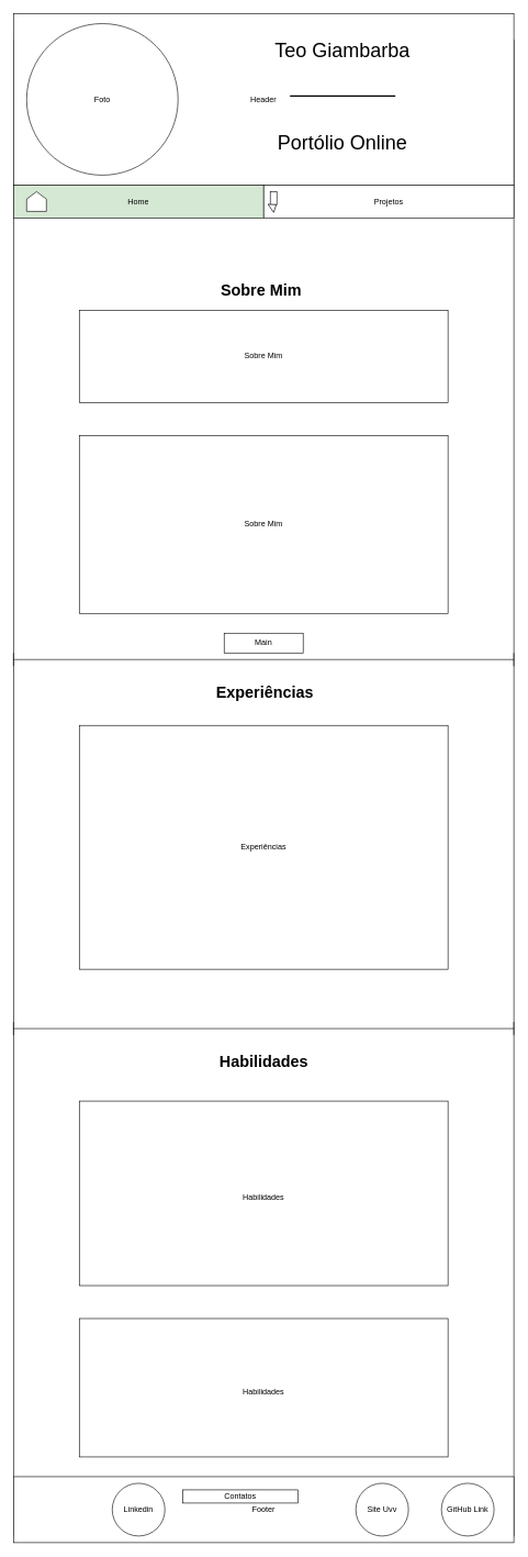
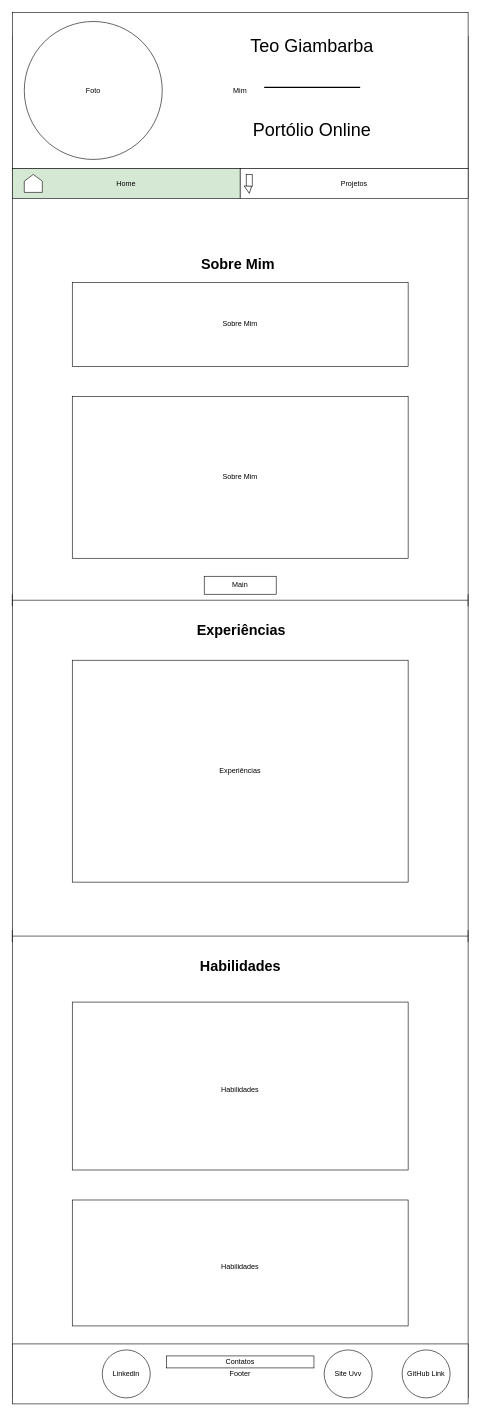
  <mxCell id="0" />
  <mxCell id="1" parent="0" />
  <mxCell id="2" value="Main" style="rounded=0;whiteSpace=wrap;html=1;" parent="1" vertex="1"><mxGeometry x="20" y="60" width="760" height="2270" as="geometry" /></mxCell>
- <mxCell id="3" value="Header" style="rounded=0;whiteSpace=wrap;html=1;" parent="1" vertex="1"><mxGeometry x="20" width="760" height="260" as="geometry" y="20" /></mxCell>
+ <mxCell id="3" value="Mim" style="rounded=0;whiteSpace=wrap;html=1;" parent="1" vertex="1"><mxGeometry x="20" width="760" height="260" as="geometry" y="20" /></mxCell>
  <mxCell id="4" value="Home" style="rounded=0;whiteSpace=wrap;html=1;fillColor=#d5e8d4;" parent="1" vertex="1"><mxGeometry x="20" y="280" width="380" height="50" as="geometry" /></mxCell>
  <mxCell id="5" value="Projetos" style="rounded=0;whiteSpace=wrap;html=1;" parent="1" vertex="1"><mxGeometry x="400" y="280" width="380" height="50" as="geometry" /></mxCell>
  <mxCell id="6" value="Footer" style="rounded=0;whiteSpace=wrap;html=1;" parent="1" vertex="1"><mxGeometry x="20" y="2240" width="760" height="100" as="geometry" /></mxCell>
  <mxCell id="7" value="Foto" style="ellipse;whiteSpace=wrap;html=1;aspect=fixed;" parent="1" vertex="1"><mxGeometry x="40" y="35" width="230" height="230" as="geometry" /></mxCell>
  <mxCell id="8" value="Linkedin" style="ellipse;whiteSpace=wrap;html=1;aspect=fixed;" parent="1" vertex="1"><mxGeometry x="170" y="2250" width="80" height="80" as="geometry" /></mxCell>
  <mxCell id="9" value="GitHub Link" style="ellipse;whiteSpace=wrap;html=1;aspect=fixed;" parent="1" vertex="1"><mxGeometry x="670" y="2250" width="80" height="80" as="geometry" /></mxCell>
  <mxCell id="10" value="Site Uvv" style="ellipse;whiteSpace=wrap;html=1;aspect=fixed;" parent="1" vertex="1"><mxGeometry x="540" y="2250" width="80" height="80" as="geometry" /></mxCell>
- <mxCell id="11" value="Contatos" style="rounded=0;whiteSpace=wrap;html=1;" parent="1" vertex="1"><mxGeometry x="277" y="2260" width="175" height="20" as="geometry" /></mxCell>
+ <mxCell id="11" value="Contatos" style="rounded=0;whiteSpace=wrap;html=1;" parent="1" vertex="1"><mxGeometry x="277" y="2260" width="246" height="20" as="geometry" /></mxCell>
  <mxCell id="12" value="Sobre Mim" style="rounded=0;whiteSpace=wrap;html=1;" parent="1" vertex="1"><mxGeometry x="120" y="660" width="560" height="270" as="geometry" /></mxCell>
  <mxCell id="13" value="Sobre Mim" style="rounded=0;whiteSpace=wrap;html=1;" parent="1" vertex="1"><mxGeometry x="120" y="470" width="560" height="140" as="geometry" /></mxCell>
  <mxCell id="14" value="" style="shape=offPageConnector;whiteSpace=wrap;html=1;rotation=-180;" parent="1" vertex="1"><mxGeometry x="40" y="290" width="30" height="30" as="geometry" /></mxCell>
  <mxCell id="15" value="Experiências" style="rounded=0;whiteSpace=wrap;html=1;" parent="1" vertex="1"><mxGeometry x="120" y="1100" width="560" height="370" as="geometry" /></mxCell>
  <mxCell id="16" value="Main" style="rounded=0;whiteSpace=wrap;html=1;" parent="1" vertex="1"><mxGeometry x="340" y="960" width="120" height="30" as="geometry" /></mxCell>
  <mxCell id="17" value="" style="shape=crossbar;whiteSpace=wrap;html=1;rounded=1;" parent="1" vertex="1"><mxGeometry x="20" y="990" width="760" height="20" as="geometry" /></mxCell>
  <mxCell id="18" value="Portólio Online" style="text;html=1;strokeColor=none;fillColor=none;align=center;verticalAlign=middle;whiteSpace=wrap;rounded=0;fontSize=30;" parent="1" vertex="1"><mxGeometry x="290" y="180" width="460" height="70" as="geometry" /></mxCell>
  <mxCell id="19" value="Teo Giambarba" style="text;html=1;strokeColor=none;fillColor=none;align=center;verticalAlign=middle;whiteSpace=wrap;rounded=0;fontSize=30;" parent="1" vertex="1"><mxGeometry x="290" y="40" width="460" height="70" as="geometry" /></mxCell>
  <mxCell id="20" value="" style="line;strokeWidth=2;html=1;fontSize=30;" parent="1" vertex="1"><mxGeometry x="440" y="140" width="160" height="10" as="geometry" /></mxCell>
  <mxCell id="21" value="&lt;font style=&quot;font-size: 12px;&quot;&gt;Habilidades&lt;/font&gt;" style="rounded=0;whiteSpace=wrap;html=1;fontSize=30;" parent="1" vertex="1"><mxGeometry x="120" y="1670" width="560" height="280" as="geometry" /></mxCell>
  <mxCell id="22" value="" style="shape=crossbar;whiteSpace=wrap;html=1;rounded=1;" parent="1" vertex="1"><mxGeometry x="20" y="1550" width="760" height="20" as="geometry" /></mxCell>
  <mxCell id="23" value="&lt;h1&gt;Habilidades&lt;/h1&gt;" style="text;html=1;strokeColor=none;fillColor=none;spacing=5;spacingTop=-20;whiteSpace=wrap;overflow=hidden;rounded=0;fontSize=12;align=center;" parent="1" vertex="1"><mxGeometry x="252.5" y="1590" width="295" height="40" as="geometry" /></mxCell>
  <mxCell id="24" value="&lt;h1&gt;Experiências&lt;/h1&gt;" style="text;html=1;strokeColor=none;fillColor=none;spacing=5;spacingTop=-20;whiteSpace=wrap;overflow=hidden;rounded=0;fontSize=12;" parent="1" vertex="1"><mxGeometry x="322.5" y="1030" width="155" height="40" as="geometry" /></mxCell>
  <mxCell id="25" value="&lt;h1&gt;Sobre Mim&lt;/h1&gt;" style="text;html=1;strokeColor=none;fillColor=none;spacing=5;spacingTop=-20;whiteSpace=wrap;overflow=hidden;rounded=0;fontSize=12;" parent="1" vertex="1"><mxGeometry x="330" y="420" width="140" height="40" as="geometry" /></mxCell>
  <mxCell id="26" value="" style="rounded=0;whiteSpace=wrap;html=1;fontSize=36;" parent="1" vertex="1"><mxGeometry x="410" y="290" width="10" height="20" as="geometry" /></mxCell>
  <mxCell id="27" value="" style="triangle;whiteSpace=wrap;html=1;fontSize=36;rotation=-35;" parent="1" vertex="1"><mxGeometry x="410" y="305" width="10" height="15" as="geometry" /></mxCell>
  <mxCell id="28" value="&lt;font style=&quot;font-size: 12px;&quot;&gt;Habilidades&lt;/font&gt;" style="rounded=0;whiteSpace=wrap;html=1;fontSize=30;" parent="1" vertex="1"><mxGeometry x="120" y="2000" width="560" height="210" as="geometry" /></mxCell>
